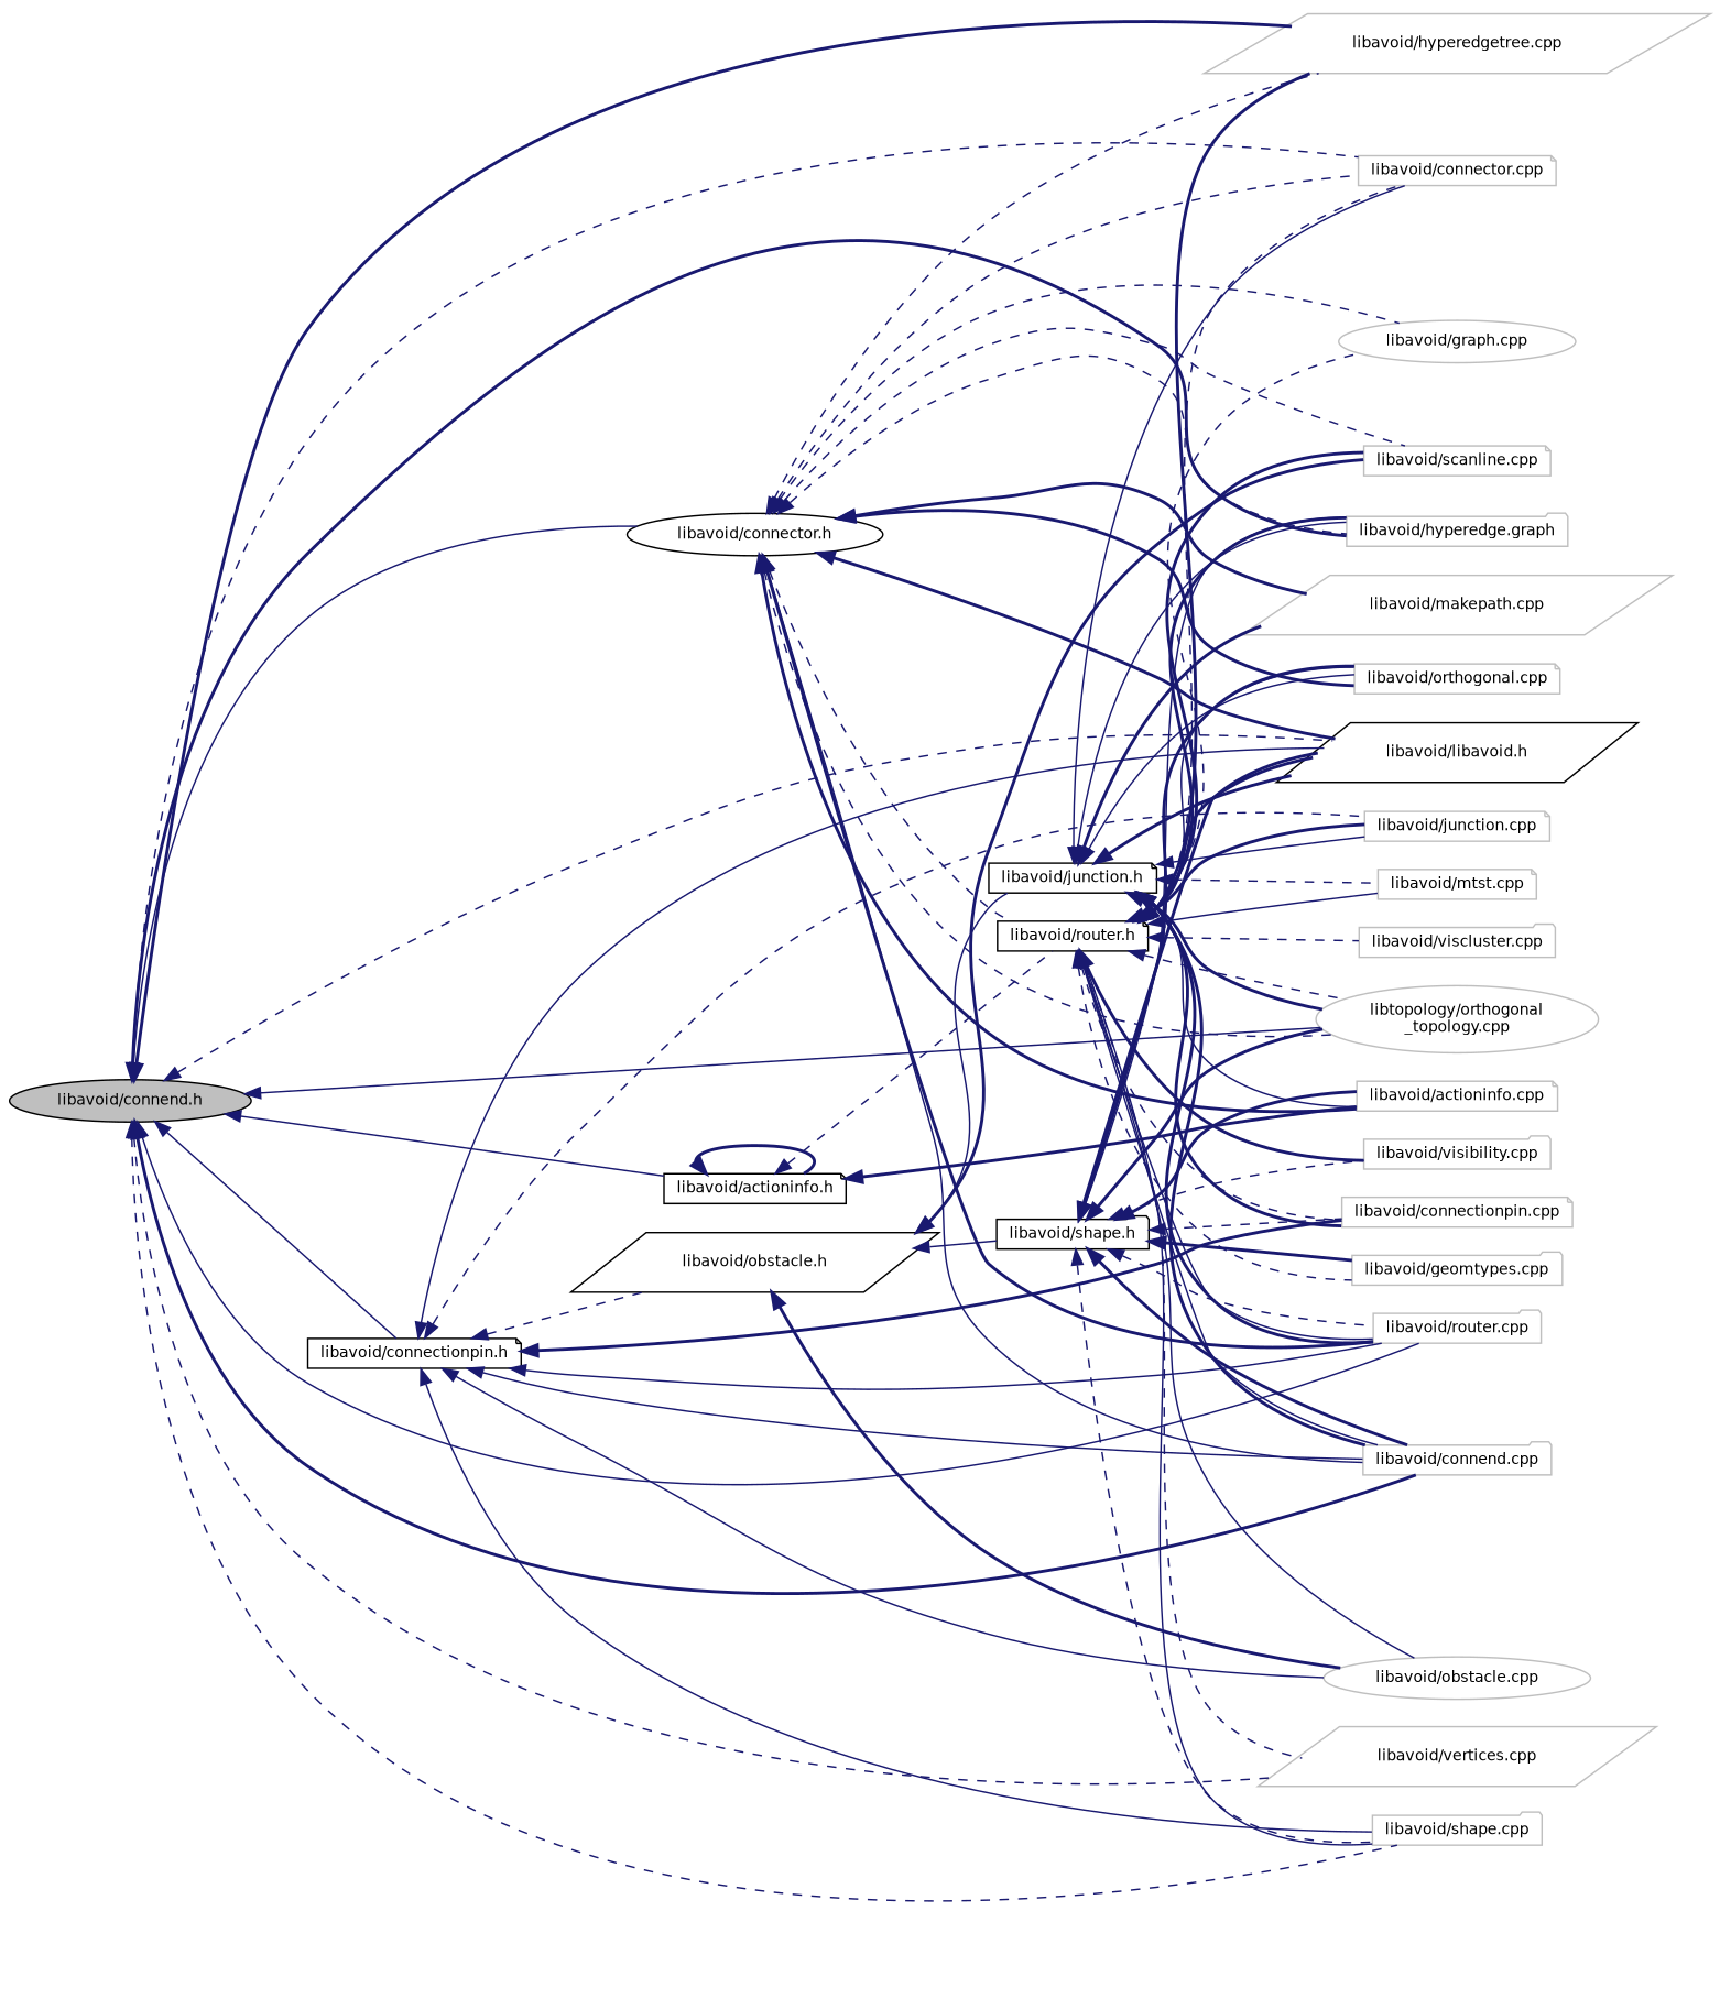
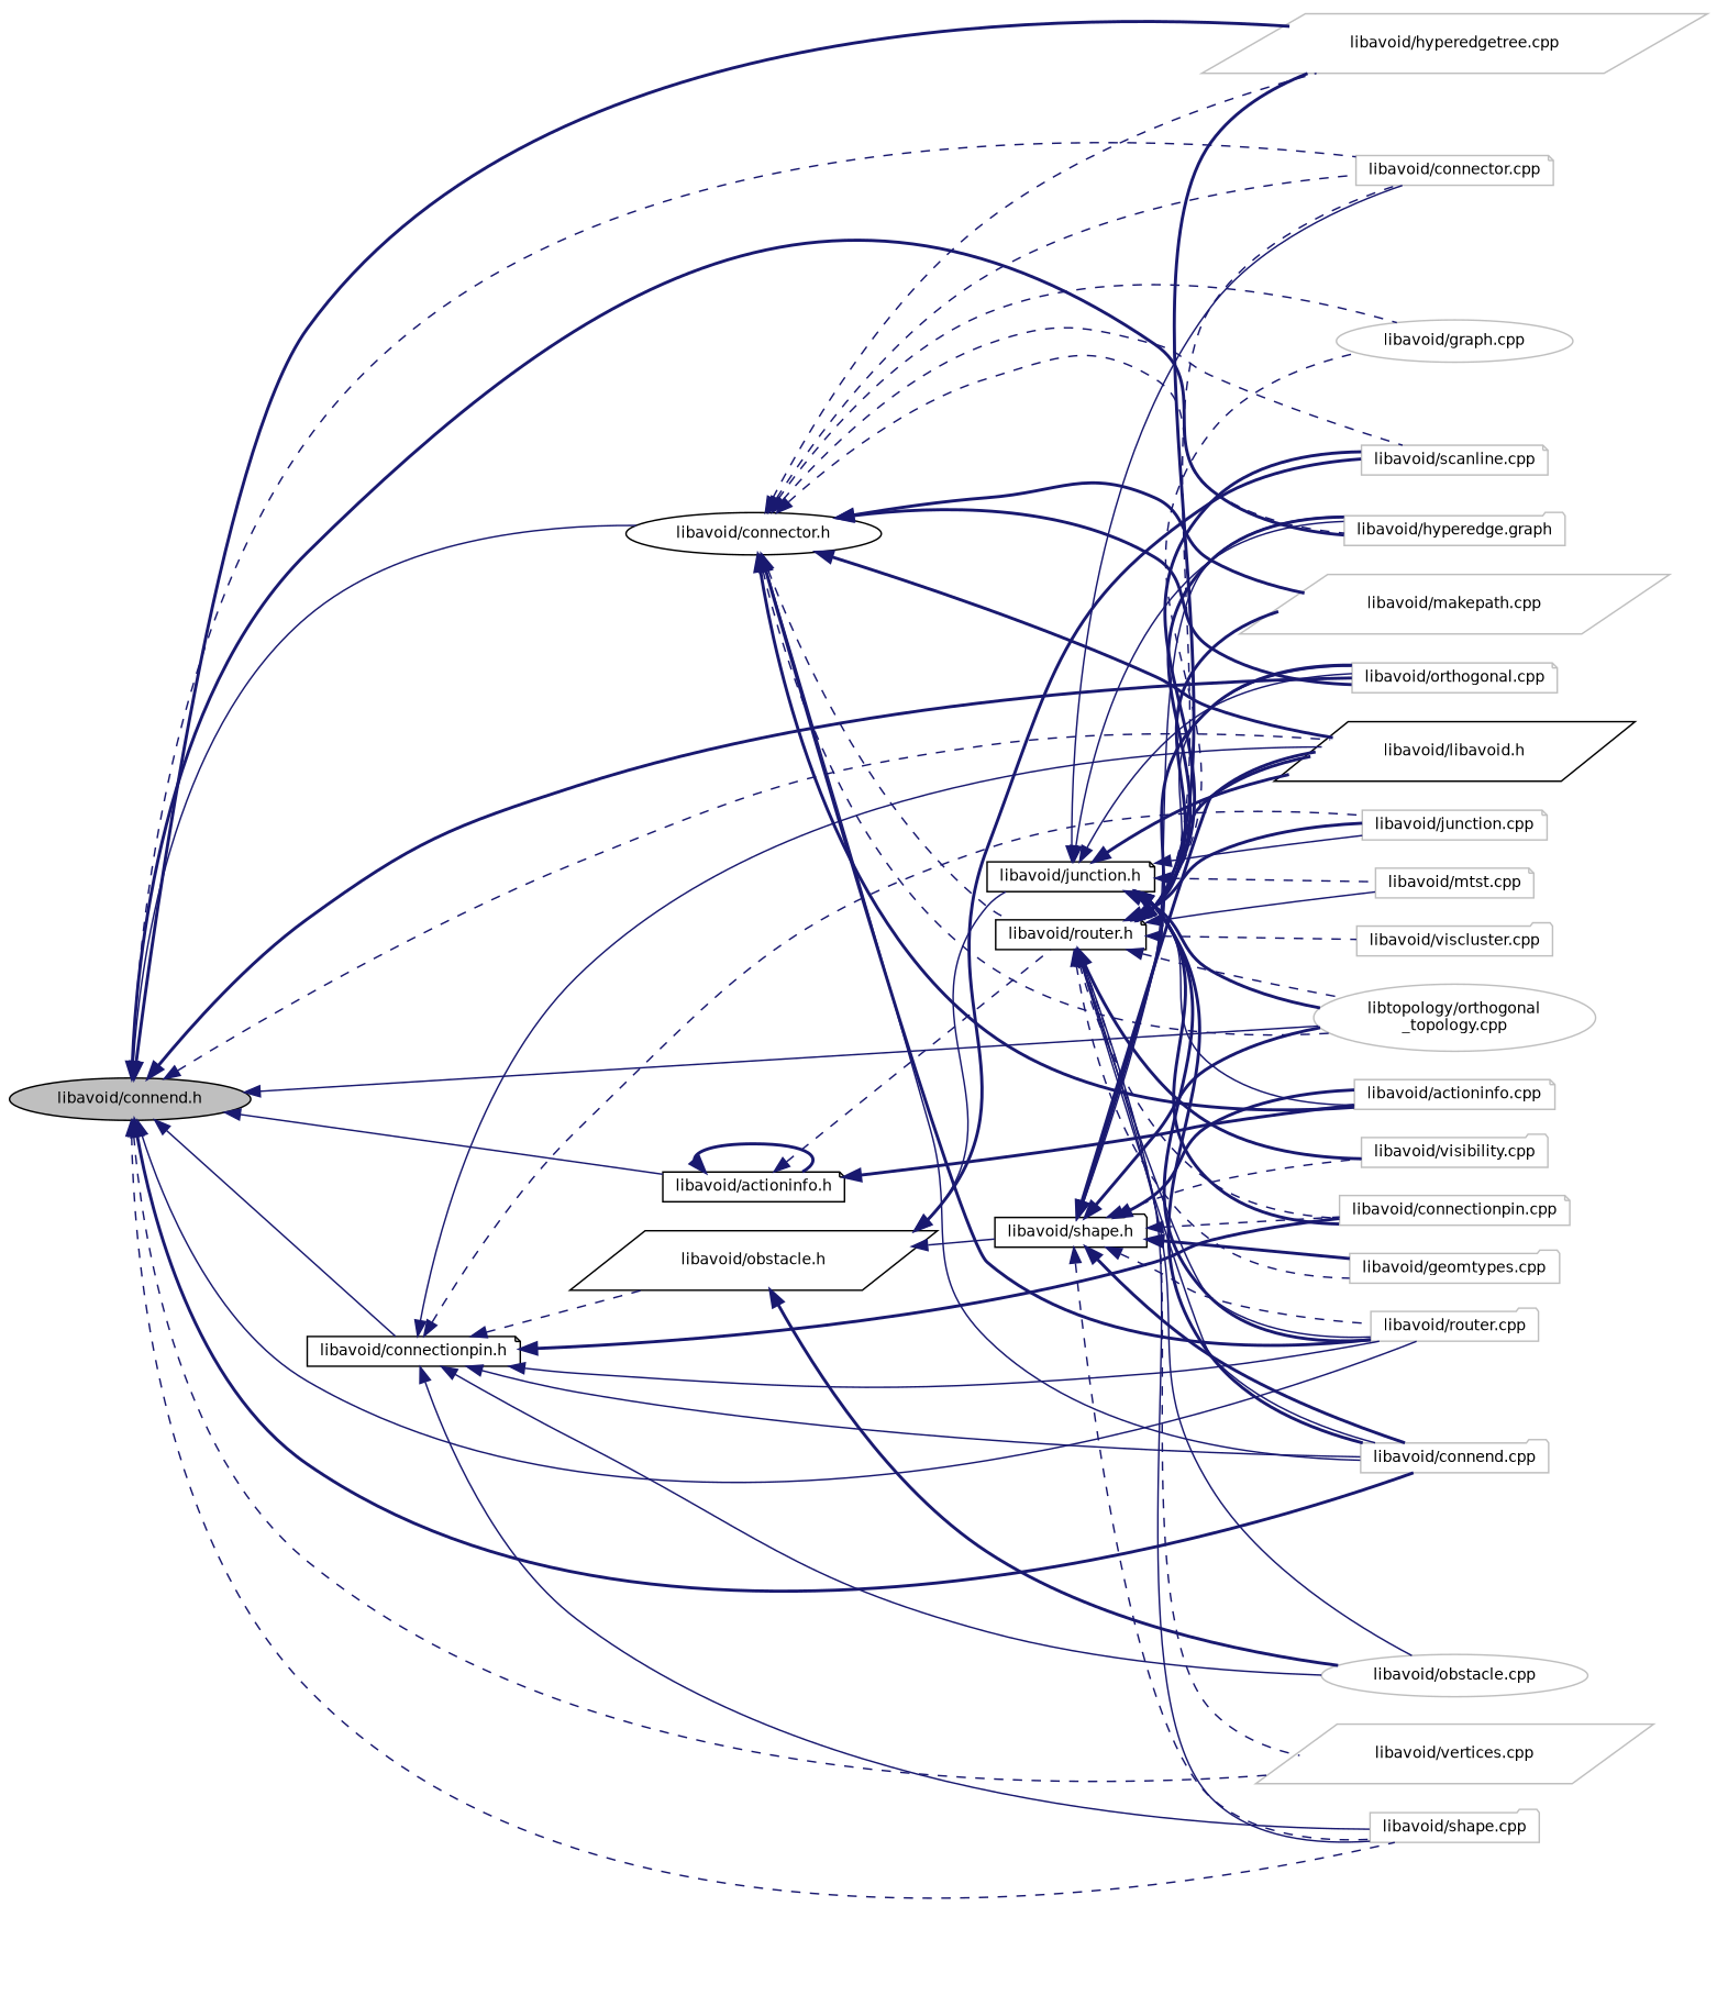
  digraph {
    rankdir=LR
    node [color=grey75 fillcolor=white fontname=Helvetica fontsize=10 shape=note style=filled]
    edge [color=midnightblue dir=back fontname=Helvetica fontsize=10 labelfontname=Helvetica labelfontsize=10 style=bold]
    n1 [color=black fillcolor=grey75 fontcolor=black height=0.2 label="libavoid/connend.h" shape=ellipse width=0.4]
    n2 [color=black height=0.2 label="libavoid/actioninfo.h" width=0.4]
    n3 [height=0.2 label="libavoid/connector.cpp" width=0.4]
    n4 [height=0.2 label="libavoid/connend.cpp" shape=folder width=0.4]
    n5 [height=0.2 label="libavoid/hyperedge.graph" shape=folder width=0.4]
    n6 [height=0.2 label="libavoid/hyperedgetree.cpp" shape=parallelogram width=0.4]
    n7 [color=black height=0.2 label="libavoid/libavoid.h" shape=parallelogram width=0.4]
    n8 [height=0.2 label="libavoid/orthogonal.cpp" width=0.4]
    n9 [height=0.2 label="libavoid/router.cpp" shape=folder width=0.4]
    n10 [height=0.2 label="libavoid/shape.cpp" shape=folder width=0.4]
    n11 [height=0.2 label="libavoid/vertices.cpp" shape=parallelogram width=0.4]
    n12 [height=0.2 label="libtopology/orthogonal\l_topology.cpp" shape=ellipse width=0.4]
    n13 [color=black height=0.2 label="libavoid/connectionpin.h" width=0.4]
    n14 [color=black height=0.2 label="libavoid/connector.h" shape=ellipse width=0.4]
    n15 [height=0.2 label="libavoid/actioninfo.cpp" width=0.4]
    n16 [color=black height=0.2 label="libavoid/router.h" width=0.4]
    n17 [height=0.2 label="libavoid/connectionpin.cpp" width=0.4]
    n18 [height=0.2 label="libavoid/junction.cpp" width=0.4]
    n19 [height=0.2 label="libavoid/obstacle.cpp" shape=ellipse width=0.4]
    n20 [color=black height=0.2 label="libavoid/obstacle.h" shape=parallelogram width=0.4]
    n21 [height=0.2 label="libavoid/graph.cpp" shape=ellipse width=0.4]
    n22 [height=0.2 label="libavoid/makepath.cpp" shape=parallelogram width=0.4]
    n23 [height=0.2 label="libavoid/scanline.cpp" width=0.4]
    n24 [height=0.2 label="libavoid/geomtypes.cpp" shape=folder width=0.4]
    n25 [height=0.2 label="libavoid/mtst.cpp" width=0.4]
    n26 [height=0.2 label="libavoid/viscluster.cpp" shape=folder width=0.4]
    n27 [height=0.2 label="libavoid/visibility.cpp" shape=folder width=0.4]
    n28 [color=black height=0.2 label="libavoid/shape.h" shape=folder width=0.4]
    n29 [color=black height=0.2 label="libavoid/junction.h" width=0.4]
    n1 -> n2 [style=solid]
    n1 -> n3 [style=dashed]
    n1 -> n4
    n1 -> n5
    n1 -> n6
    n1 -> n7 [style=dashed]
+   n1 -> n8
    n1 -> n9 [style=solid]
    n1 -> n10 [style=dashed]
    n1 -> n11 [style=dashed]
    n1 -> n12 [style=solid]
    n1 -> n13 [style=solid]
    n1 -> n14 [style=solid]
    n2 -> n2
    n2 -> n15
    n2 -> n16 [style=dashed]
    n13 -> n4 [style=solid]
    n13 -> n7 [style=solid]
    n13 -> n9 [style=solid]
    n13 -> n10 [style=solid]
    n13 -> n17
    n13 -> n18 [style=dashed]
    n13 -> n19 [style=solid]
    n13 -> n20 [style=dashed]
    n14 -> n3 [style=dashed]
    n14 -> n4 [style=solid]
    n14 -> n5 [style=dashed]
    n14 -> n6 [style=dashed]
    n14 -> n7
    n14 -> n8
    n14 -> n9
    n14 -> n12 [style=dashed]
    n14 -> n15
    n14 -> n16 [style=dashed]
    n14 -> n21 [style=dashed]
    n14 -> n22
    n14 -> n23 [style=dashed]
    n16 -> n3 [style=dashed]
    n16 -> n4 [style=solid]
    n16 -> n5
    n16 -> n6
    n16 -> n7
    n16 -> n8 [style=solid]
    n16 -> n9 [style=solid]
    n16 -> n10 [style=solid]
    n16 -> n11 [style=dashed]
    n16 -> n12 [style=dashed]
    n16 -> n17 [style=dashed]
    n16 -> n18
    n16 -> n19 [style=solid]
    n16 -> n21 [style=dashed]
-   n29 -> n22
+   n16 -> n22
    n16 -> n23
    n16 -> n24 [style=dashed]
    n16 -> n25 [style=solid]
    n16 -> n26 [style=dashed]
    n16 -> n27
    n20 -> n19
    n20 -> n23
    n20 -> n28 [style=solid]
    n20 -> n29 [style=solid]
    n28 -> n4
    n28 -> n5 [style=solid]
    n28 -> n7
    n28 -> n8
    n28 -> n9 [style=dashed]
    n28 -> n10 [style=dashed]
    n28 -> n12
    n28 -> n15
    n28 -> n17 [style=dashed]
    n28 -> n24
    n28 -> n27 [style=dashed]
    n29 -> n3 [style=solid]
    n29 -> n4
    n29 -> n5 [style=solid]
    n29 -> n7
    n29 -> n8 [style=solid]
    n29 -> n9
    n29 -> n12
    n29 -> n15 [style=solid]
    n29 -> n17
    n29 -> n18 [style=solid]
    n29 -> n25 [style=dashed]
  }
